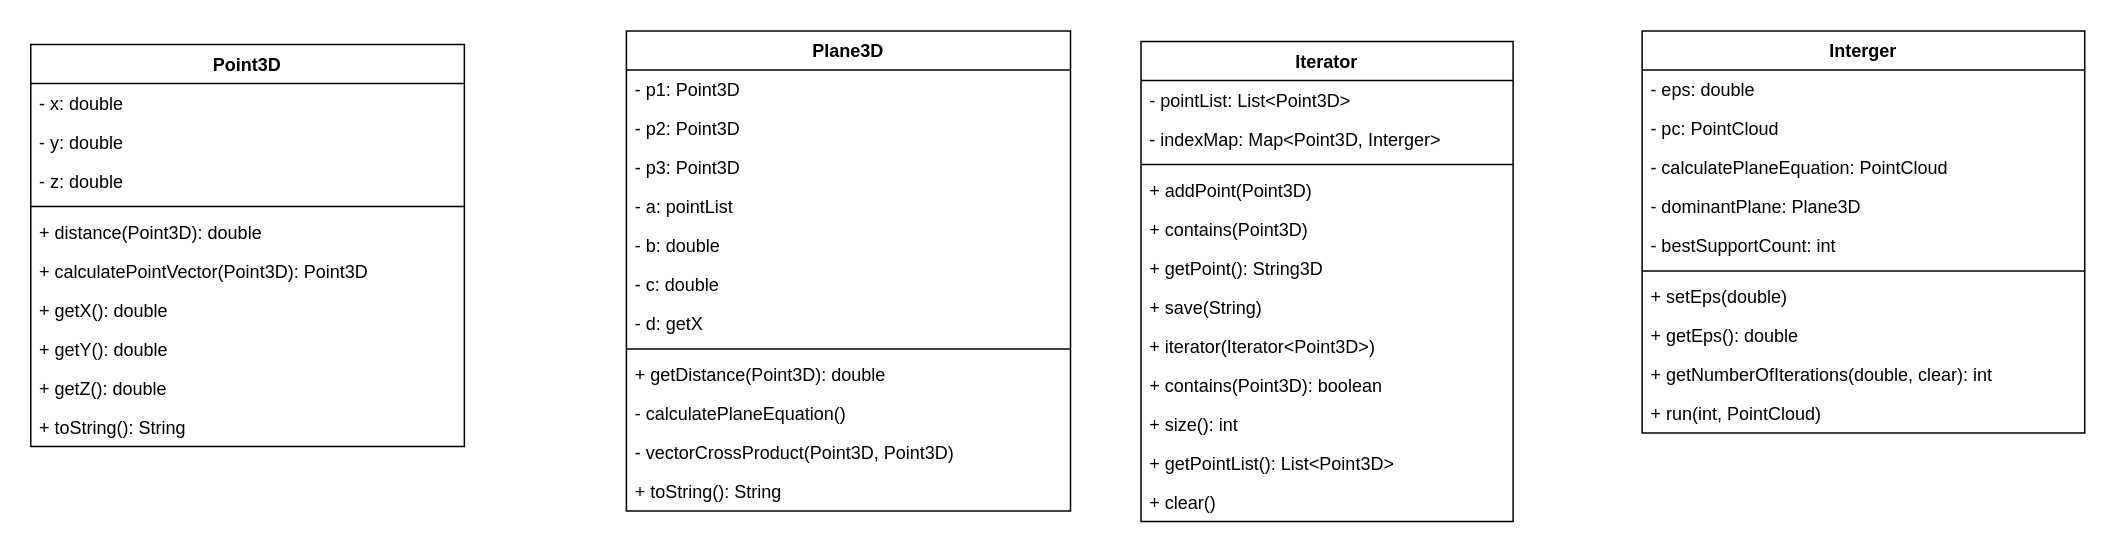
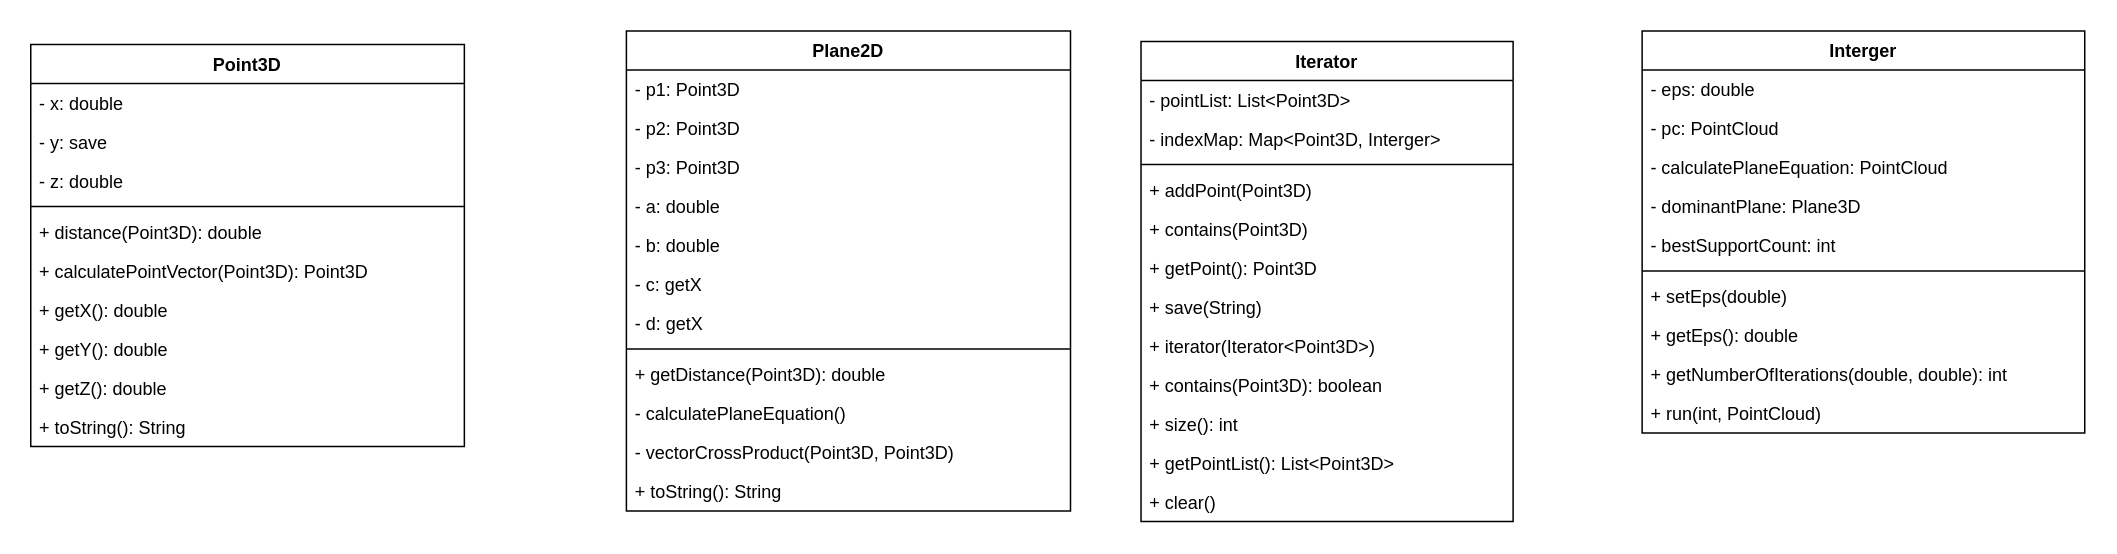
  <mxCell id="0" />
  <mxCell id="1" parent="0" />
  <mxCell id="2" value="Iterator" style="swimlane;fontStyle=1;align=center;verticalAlign=top;childLayout=stackLayout;horizontal=1;startSize=26;horizontalStack=0;resizeParent=1;resizeParentMax=0;resizeLast=0;collapsible=1;marginBottom=0;" parent="1" vertex="1"><mxGeometry x="760" y="27" width="248" height="320" as="geometry" /></mxCell>
  <mxCell id="3" value="- pointList: List&lt;Point3D&gt;" style="text;strokeColor=none;fillColor=none;align=left;verticalAlign=top;spacingLeft=4;spacingRight=4;overflow=hidden;rotatable=0;points=[[0,0.5],[1,0.5]];portConstraint=eastwest;" parent="2" vertex="1"><mxGeometry y="26" width="248" height="26" as="geometry" /></mxCell>
  <mxCell id="4" value="- indexMap: Map&lt;Point3D, Interger&gt;" style="text;strokeColor=none;fillColor=none;align=left;verticalAlign=top;spacingLeft=4;spacingRight=4;overflow=hidden;rotatable=0;points=[[0,0.5],[1,0.5]];portConstraint=eastwest;" parent="2" vertex="1"><mxGeometry y="52" width="248" height="26" as="geometry" /></mxCell>
  <mxCell id="5" value="" style="line;strokeWidth=1;fillColor=none;align=left;verticalAlign=middle;spacingTop=-1;spacingLeft=3;spacingRight=3;rotatable=0;labelPosition=right;points=[];portConstraint=eastwest;strokeColor=inherit;" parent="2" vertex="1"><mxGeometry y="78" width="248" height="8" as="geometry" /></mxCell>
  <mxCell id="6" value="+ addPoint(Point3D)" style="text;strokeColor=none;fillColor=none;align=left;verticalAlign=top;spacingLeft=4;spacingRight=4;overflow=hidden;rotatable=0;points=[[0,0.5],[1,0.5]];portConstraint=eastwest;" parent="2" vertex="1"><mxGeometry y="86" width="248" height="26" as="geometry" /></mxCell>
  <mxCell id="7" value="+ contains(Point3D)" style="text;strokeColor=none;fillColor=none;align=left;verticalAlign=top;spacingLeft=4;spacingRight=4;overflow=hidden;rotatable=0;points=[[0,0.5],[1,0.5]];portConstraint=eastwest;" parent="2" vertex="1"><mxGeometry y="112" width="248" height="26" as="geometry" /></mxCell>
- <mxCell id="8" value="+ getPoint(): String3D" style="text;strokeColor=none;fillColor=none;align=left;verticalAlign=top;spacingLeft=4;spacingRight=4;overflow=hidden;rotatable=0;points=[[0,0.5],[1,0.5]];portConstraint=eastwest;" parent="2" vertex="1"><mxGeometry y="138" width="248" height="26" as="geometry" /></mxCell>
+ <mxCell id="8" value="+ getPoint(): Point3D" style="text;strokeColor=none;fillColor=none;align=left;verticalAlign=top;spacingLeft=4;spacingRight=4;overflow=hidden;rotatable=0;points=[[0,0.5],[1,0.5]];portConstraint=eastwest;" parent="2" vertex="1"><mxGeometry y="138" width="248" height="26" as="geometry" /></mxCell>
  <mxCell id="9" value="+ save(String)" style="text;strokeColor=none;fillColor=none;align=left;verticalAlign=top;spacingLeft=4;spacingRight=4;overflow=hidden;rotatable=0;points=[[0,0.5],[1,0.5]];portConstraint=eastwest;" parent="2" vertex="1"><mxGeometry y="164" width="248" height="26" as="geometry" /></mxCell>
  <mxCell id="10" value="+ iterator(Iterator&lt;Point3D&gt;)" style="text;strokeColor=none;fillColor=none;align=left;verticalAlign=top;spacingLeft=4;spacingRight=4;overflow=hidden;rotatable=0;points=[[0,0.5],[1,0.5]];portConstraint=eastwest;" parent="2" vertex="1"><mxGeometry y="190" width="248" height="26" as="geometry" /></mxCell>
  <mxCell id="11" value="+ contains(Point3D): boolean" style="text;strokeColor=none;fillColor=none;align=left;verticalAlign=top;spacingLeft=4;spacingRight=4;overflow=hidden;rotatable=0;points=[[0,0.5],[1,0.5]];portConstraint=eastwest;" parent="2" vertex="1"><mxGeometry y="216" width="248" height="26" as="geometry" /></mxCell>
  <mxCell id="12" value="+ size(): int" style="text;strokeColor=none;fillColor=none;align=left;verticalAlign=top;spacingLeft=4;spacingRight=4;overflow=hidden;rotatable=0;points=[[0,0.5],[1,0.5]];portConstraint=eastwest;" parent="2" vertex="1"><mxGeometry y="242" width="248" height="26" as="geometry" /></mxCell>
  <mxCell id="13" value="+ getPointList(): List&lt;Point3D&gt;" style="text;strokeColor=none;fillColor=none;align=left;verticalAlign=top;spacingLeft=4;spacingRight=4;overflow=hidden;rotatable=0;points=[[0,0.5],[1,0.5]];portConstraint=eastwest;" parent="2" vertex="1"><mxGeometry y="268" width="248" height="26" as="geometry" /></mxCell>
  <mxCell id="14" value="+ clear()" style="text;strokeColor=none;fillColor=none;align=left;verticalAlign=top;spacingLeft=4;spacingRight=4;overflow=hidden;rotatable=0;points=[[0,0.5],[1,0.5]];portConstraint=eastwest;" parent="2" vertex="1"><mxGeometry y="294" width="248" height="26" as="geometry" /></mxCell>
  <mxCell id="15" value="Point3D" style="swimlane;fontStyle=1;align=center;verticalAlign=top;childLayout=stackLayout;horizontal=1;startSize=26;horizontalStack=0;resizeParent=1;resizeParentMax=0;resizeLast=0;collapsible=1;marginBottom=0;" parent="1" vertex="1"><mxGeometry x="20" y="29" width="289" height="268" as="geometry" /></mxCell>
  <mxCell id="16" value="- x: double&#10;" style="text;strokeColor=none;fillColor=none;align=left;verticalAlign=top;spacingLeft=4;spacingRight=4;overflow=hidden;rotatable=0;points=[[0,0.5],[1,0.5]];portConstraint=eastwest;" parent="15" vertex="1"><mxGeometry y="26" width="289" height="26" as="geometry" /></mxCell>
- <mxCell id="17" value="- y: double" style="text;strokeColor=none;fillColor=none;align=left;verticalAlign=top;spacingLeft=4;spacingRight=4;overflow=hidden;rotatable=0;points=[[0,0.5],[1,0.5]];portConstraint=eastwest;" parent="15" vertex="1"><mxGeometry y="52" width="289" height="26" as="geometry" /></mxCell>
+ <mxCell id="17" value="- y: save" style="text;strokeColor=none;fillColor=none;align=left;verticalAlign=top;spacingLeft=4;spacingRight=4;overflow=hidden;rotatable=0;points=[[0,0.5],[1,0.5]];portConstraint=eastwest;" parent="15" vertex="1"><mxGeometry y="52" width="289" height="26" as="geometry" /></mxCell>
  <mxCell id="18" value="- z: double" style="text;strokeColor=none;fillColor=none;align=left;verticalAlign=top;spacingLeft=4;spacingRight=4;overflow=hidden;rotatable=0;points=[[0,0.5],[1,0.5]];portConstraint=eastwest;" parent="15" vertex="1"><mxGeometry y="78" width="289" height="26" as="geometry" /></mxCell>
  <mxCell id="19" value="" style="line;strokeWidth=1;fillColor=none;align=left;verticalAlign=middle;spacingTop=-1;spacingLeft=3;spacingRight=3;rotatable=0;labelPosition=right;points=[];portConstraint=eastwest;strokeColor=inherit;" parent="15" vertex="1"><mxGeometry y="104" width="289" height="8" as="geometry" /></mxCell>
  <mxCell id="20" value="+ distance(Point3D): double" style="text;strokeColor=none;fillColor=none;align=left;verticalAlign=top;spacingLeft=4;spacingRight=4;overflow=hidden;rotatable=0;points=[[0,0.5],[1,0.5]];portConstraint=eastwest;" parent="15" vertex="1"><mxGeometry y="112" width="289" height="26" as="geometry" /></mxCell>
  <mxCell id="21" value="+ calculatePointVector(Point3D): Point3D" style="text;strokeColor=none;fillColor=none;align=left;verticalAlign=top;spacingLeft=4;spacingRight=4;overflow=hidden;rotatable=0;points=[[0,0.5],[1,0.5]];portConstraint=eastwest;" parent="15" vertex="1"><mxGeometry y="138" width="289" height="26" as="geometry" /></mxCell>
  <mxCell id="22" value="+ getX(): double" style="text;strokeColor=none;fillColor=none;align=left;verticalAlign=top;spacingLeft=4;spacingRight=4;overflow=hidden;rotatable=0;points=[[0,0.5],[1,0.5]];portConstraint=eastwest;" parent="15" vertex="1"><mxGeometry y="164" width="289" height="26" as="geometry" /></mxCell>
  <mxCell id="23" value="+ getY(): double" style="text;strokeColor=none;fillColor=none;align=left;verticalAlign=top;spacingLeft=4;spacingRight=4;overflow=hidden;rotatable=0;points=[[0,0.5],[1,0.5]];portConstraint=eastwest;" parent="15" vertex="1"><mxGeometry y="190" width="289" height="26" as="geometry" /></mxCell>
  <mxCell id="24" value="+ getZ(): double" style="text;strokeColor=none;fillColor=none;align=left;verticalAlign=top;spacingLeft=4;spacingRight=4;overflow=hidden;rotatable=0;points=[[0,0.5],[1,0.5]];portConstraint=eastwest;" parent="15" vertex="1"><mxGeometry y="216" width="289" height="26" as="geometry" /></mxCell>
  <mxCell id="25" value="+ toString(): String" style="text;strokeColor=none;fillColor=none;align=left;verticalAlign=top;spacingLeft=4;spacingRight=4;overflow=hidden;rotatable=0;points=[[0,0.5],[1,0.5]];portConstraint=eastwest;" parent="15" vertex="1"><mxGeometry y="242" width="289" height="26" as="geometry" /></mxCell>
- <mxCell id="26" value="Plane3D" style="swimlane;fontStyle=1;align=center;verticalAlign=top;childLayout=stackLayout;horizontal=1;startSize=26;horizontalStack=0;resizeParent=1;resizeParentMax=0;resizeLast=0;collapsible=1;marginBottom=0;" parent="1" vertex="1"><mxGeometry x="417" y="20" width="296" height="320" as="geometry" /></mxCell>
+ <mxCell id="26" value="Plane2D" style="swimlane;fontStyle=1;align=center;verticalAlign=top;childLayout=stackLayout;horizontal=1;startSize=26;horizontalStack=0;resizeParent=1;resizeParentMax=0;resizeLast=0;collapsible=1;marginBottom=0;" parent="1" vertex="1"><mxGeometry x="417" y="20" width="296" height="320" as="geometry" /></mxCell>
  <mxCell id="27" value="- p1: Point3D" style="text;strokeColor=none;fillColor=none;align=left;verticalAlign=top;spacingLeft=4;spacingRight=4;overflow=hidden;rotatable=0;points=[[0,0.5],[1,0.5]];portConstraint=eastwest;" parent="26" vertex="1"><mxGeometry y="26" width="296" height="26" as="geometry" /></mxCell>
  <mxCell id="28" value="- p2: Point3D" style="text;strokeColor=none;fillColor=none;align=left;verticalAlign=top;spacingLeft=4;spacingRight=4;overflow=hidden;rotatable=0;points=[[0,0.5],[1,0.5]];portConstraint=eastwest;" parent="26" vertex="1"><mxGeometry y="52" width="296" height="26" as="geometry" /></mxCell>
  <mxCell id="29" value="- p3: Point3D" style="text;strokeColor=none;fillColor=none;align=left;verticalAlign=top;spacingLeft=4;spacingRight=4;overflow=hidden;rotatable=0;points=[[0,0.5],[1,0.5]];portConstraint=eastwest;" parent="26" vertex="1"><mxGeometry y="78" width="296" height="26" as="geometry" /></mxCell>
- <mxCell id="30" value="- a: pointList" style="text;strokeColor=none;fillColor=none;align=left;verticalAlign=top;spacingLeft=4;spacingRight=4;overflow=hidden;rotatable=0;points=[[0,0.5],[1,0.5]];portConstraint=eastwest;" parent="26" vertex="1"><mxGeometry y="104" width="296" height="26" as="geometry" /></mxCell>
+ <mxCell id="30" value="- a: double" style="text;strokeColor=none;fillColor=none;align=left;verticalAlign=top;spacingLeft=4;spacingRight=4;overflow=hidden;rotatable=0;points=[[0,0.5],[1,0.5]];portConstraint=eastwest;" parent="26" vertex="1"><mxGeometry y="104" width="296" height="26" as="geometry" /></mxCell>
  <mxCell id="31" value="- b: double" style="text;strokeColor=none;fillColor=none;align=left;verticalAlign=top;spacingLeft=4;spacingRight=4;overflow=hidden;rotatable=0;points=[[0,0.5],[1,0.5]];portConstraint=eastwest;" parent="26" vertex="1"><mxGeometry y="130" width="296" height="26" as="geometry" /></mxCell>
- <mxCell id="32" value="- c: double" style="text;strokeColor=none;fillColor=none;align=left;verticalAlign=top;spacingLeft=4;spacingRight=4;overflow=hidden;rotatable=0;points=[[0,0.5],[1,0.5]];portConstraint=eastwest;" parent="26" vertex="1"><mxGeometry y="156" width="296" height="26" as="geometry" /></mxCell>
+ <mxCell id="32" value="- c: getX" style="text;strokeColor=none;fillColor=none;align=left;verticalAlign=top;spacingLeft=4;spacingRight=4;overflow=hidden;rotatable=0;points=[[0,0.5],[1,0.5]];portConstraint=eastwest;" parent="26" vertex="1"><mxGeometry y="156" width="296" height="26" as="geometry" /></mxCell>
  <mxCell id="33" value="- d: getX" style="text;strokeColor=none;fillColor=none;align=left;verticalAlign=top;spacingLeft=4;spacingRight=4;overflow=hidden;rotatable=0;points=[[0,0.5],[1,0.5]];portConstraint=eastwest;" parent="26" vertex="1"><mxGeometry y="182" width="296" height="26" as="geometry" /></mxCell>
  <mxCell id="34" value="" style="line;strokeWidth=1;fillColor=none;align=left;verticalAlign=middle;spacingTop=-1;spacingLeft=3;spacingRight=3;rotatable=0;labelPosition=right;points=[];portConstraint=eastwest;strokeColor=inherit;" parent="26" vertex="1"><mxGeometry y="208" width="296" height="8" as="geometry" /></mxCell>
  <mxCell id="35" value="+ getDistance(Point3D): double" style="text;strokeColor=none;fillColor=none;align=left;verticalAlign=top;spacingLeft=4;spacingRight=4;overflow=hidden;rotatable=0;points=[[0,0.5],[1,0.5]];portConstraint=eastwest;" parent="26" vertex="1"><mxGeometry y="216" width="296" height="26" as="geometry" /></mxCell>
  <mxCell id="36" value="- calculatePlaneEquation()" style="text;strokeColor=none;fillColor=none;align=left;verticalAlign=top;spacingLeft=4;spacingRight=4;overflow=hidden;rotatable=0;points=[[0,0.5],[1,0.5]];portConstraint=eastwest;" parent="26" vertex="1"><mxGeometry y="242" width="296" height="26" as="geometry" /></mxCell>
  <mxCell id="37" value="- vectorCrossProduct(Point3D, Point3D)" style="text;strokeColor=none;fillColor=none;align=left;verticalAlign=top;spacingLeft=4;spacingRight=4;overflow=hidden;rotatable=0;points=[[0,0.5],[1,0.5]];portConstraint=eastwest;" parent="26" vertex="1"><mxGeometry y="268" width="296" height="26" as="geometry" /></mxCell>
  <mxCell id="38" value="+ toString(): String" style="text;strokeColor=none;fillColor=none;align=left;verticalAlign=top;spacingLeft=4;spacingRight=4;overflow=hidden;rotatable=0;points=[[0,0.5],[1,0.5]];portConstraint=eastwest;" parent="26" vertex="1"><mxGeometry y="294" width="296" height="26" as="geometry" /></mxCell>
  <mxCell id="39" value="Interger" style="swimlane;fontStyle=1;align=center;verticalAlign=top;childLayout=stackLayout;horizontal=1;startSize=26;horizontalStack=0;resizeParent=1;resizeParentMax=0;resizeLast=0;collapsible=1;marginBottom=0;" parent="1" vertex="1"><mxGeometry x="1094" y="20" width="295" height="268" as="geometry" /></mxCell>
  <mxCell id="40" value="- eps: double" style="text;strokeColor=none;fillColor=none;align=left;verticalAlign=top;spacingLeft=4;spacingRight=4;overflow=hidden;rotatable=0;points=[[0,0.5],[1,0.5]];portConstraint=eastwest;" parent="39" vertex="1"><mxGeometry y="26" width="295" height="26" as="geometry" /></mxCell>
  <mxCell id="41" value="- pc: PointCloud" style="text;strokeColor=none;fillColor=none;align=left;verticalAlign=top;spacingLeft=4;spacingRight=4;overflow=hidden;rotatable=0;points=[[0,0.5],[1,0.5]];portConstraint=eastwest;" parent="39" vertex="1"><mxGeometry y="52" width="295" height="26" as="geometry" /></mxCell>
  <mxCell id="42" value="- calculatePlaneEquation: PointCloud" style="text;strokeColor=none;fillColor=none;align=left;verticalAlign=top;spacingLeft=4;spacingRight=4;overflow=hidden;rotatable=0;points=[[0,0.5],[1,0.5]];portConstraint=eastwest;" parent="39" vertex="1"><mxGeometry y="78" width="295" height="26" as="geometry" /></mxCell>
  <mxCell id="43" value="- dominantPlane: Plane3D" style="text;strokeColor=none;fillColor=none;align=left;verticalAlign=top;spacingLeft=4;spacingRight=4;overflow=hidden;rotatable=0;points=[[0,0.5],[1,0.5]];portConstraint=eastwest;" parent="39" vertex="1"><mxGeometry y="104" width="295" height="26" as="geometry" /></mxCell>
  <mxCell id="44" value="- bestSupportCount: int" style="text;strokeColor=none;fillColor=none;align=left;verticalAlign=top;spacingLeft=4;spacingRight=4;overflow=hidden;rotatable=0;points=[[0,0.5],[1,0.5]];portConstraint=eastwest;" parent="39" vertex="1"><mxGeometry y="130" width="295" height="26" as="geometry" /></mxCell>
  <mxCell id="45" value="" style="line;strokeWidth=1;fillColor=none;align=left;verticalAlign=middle;spacingTop=-1;spacingLeft=3;spacingRight=3;rotatable=0;labelPosition=right;points=[];portConstraint=eastwest;strokeColor=inherit;" parent="39" vertex="1"><mxGeometry y="156" width="295" height="8" as="geometry" /></mxCell>
  <mxCell id="46" value="+ setEps(double)" style="text;strokeColor=none;fillColor=none;align=left;verticalAlign=top;spacingLeft=4;spacingRight=4;overflow=hidden;rotatable=0;points=[[0,0.5],[1,0.5]];portConstraint=eastwest;" parent="39" vertex="1"><mxGeometry y="164" width="295" height="26" as="geometry" /></mxCell>
  <mxCell id="47" value="+ getEps(): double" style="text;strokeColor=none;fillColor=none;align=left;verticalAlign=top;spacingLeft=4;spacingRight=4;overflow=hidden;rotatable=0;points=[[0,0.5],[1,0.5]];portConstraint=eastwest;" parent="39" vertex="1"><mxGeometry y="190" width="295" height="26" as="geometry" /></mxCell>
- <mxCell id="48" value="+ getNumberOfIterations(double, clear): int" style="text;strokeColor=none;fillColor=none;align=left;verticalAlign=top;spacingLeft=4;spacingRight=4;overflow=hidden;rotatable=0;points=[[0,0.5],[1,0.5]];portConstraint=eastwest;" parent="39" vertex="1"><mxGeometry y="216" width="295" height="26" as="geometry" /></mxCell>
+ <mxCell id="48" value="+ getNumberOfIterations(double, double): int" style="text;strokeColor=none;fillColor=none;align=left;verticalAlign=top;spacingLeft=4;spacingRight=4;overflow=hidden;rotatable=0;points=[[0,0.5],[1,0.5]];portConstraint=eastwest;" parent="39" vertex="1"><mxGeometry y="216" width="295" height="26" as="geometry" /></mxCell>
  <mxCell id="49" value="+ run(int, PointCloud)" style="text;strokeColor=none;fillColor=none;align=left;verticalAlign=top;spacingLeft=4;spacingRight=4;overflow=hidden;rotatable=0;points=[[0,0.5],[1,0.5]];portConstraint=eastwest;" parent="39" vertex="1"><mxGeometry y="242" width="295" height="26" as="geometry" /></mxCell>
